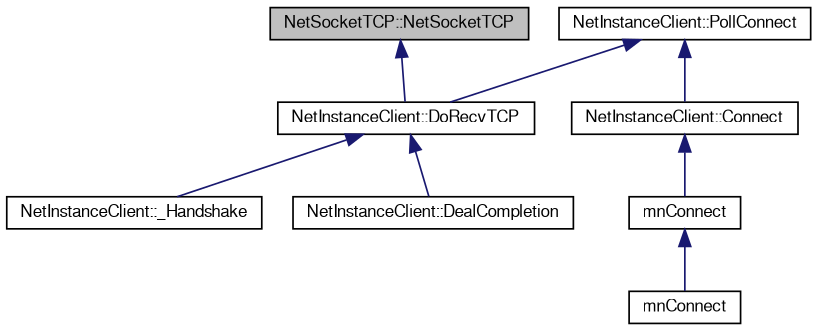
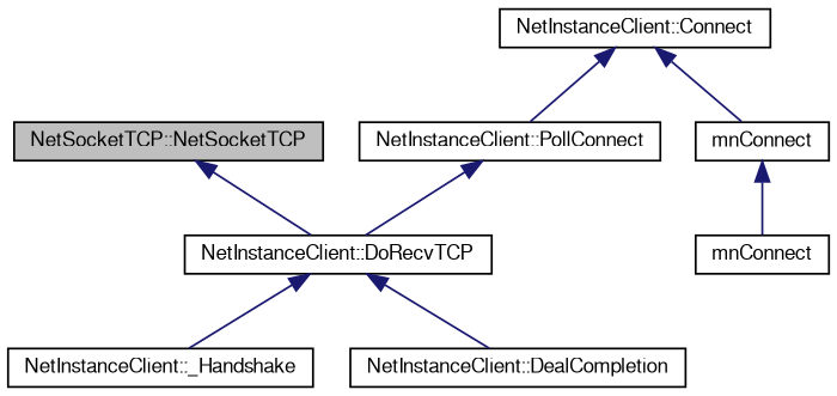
  digraph {
    rankdir=TB
    node [color=black fillcolor=white fontname=FreeSans fontsize=10 shape=record style=filled]
    edge [color=midnightblue dir=back fontname=FreeSans fontsize=10 labelfontname=FreeSans labelfontsize=10 style=solid]
    n1 [fillcolor=grey75 fontcolor=black height=0.2 label="NetSocketTCP::NetSocketTCP" width=0.4]
    n2 [height=0.2 label="NetInstanceClient::DoRecvTCP" width=0.4]
    n3 [height=0.2 label="NetInstanceClient::_Handshake" width=0.4]
    n4 [height=0.2 label="NetInstanceClient::DealCompletion" width=0.4]
    n5 [height=0.2 label="NetInstanceClient::PollConnect" width=0.4]
    n6 [height=0.2 label="NetInstanceClient::Connect" width=0.4]
    n7 [height=0.2 label=mnConnect width=0.4]
    n8 [height=0.2 label=mnConnect width=0.4]
    n1 -> n2
    n2 -> n3
    n2 -> n4
    n5 -> n2
-   n5 -> n6
+   n6 -> n5
    n6 -> n7
    n7 -> n8
  }
